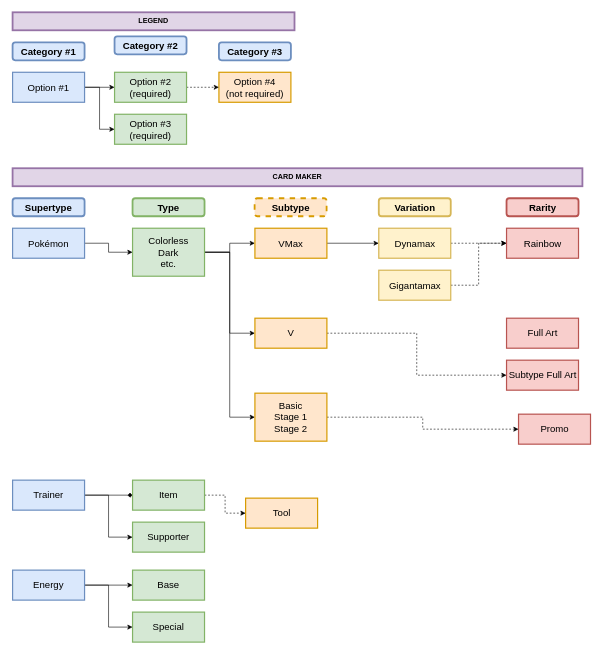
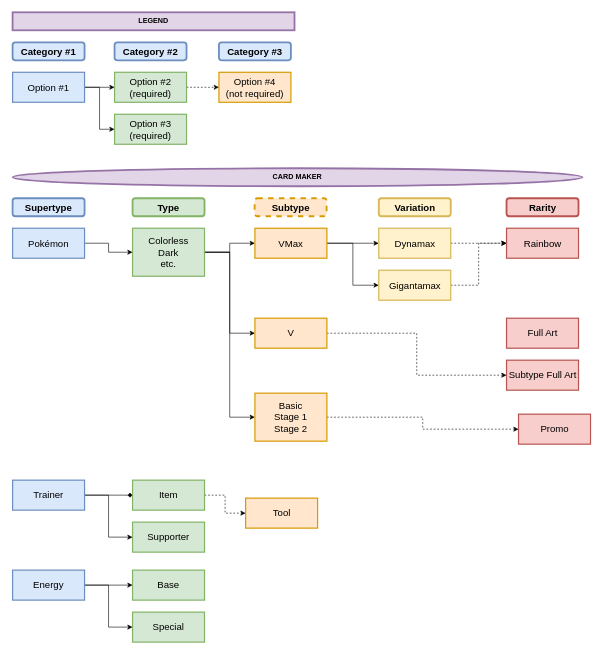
  <mxCell id="0" />
  <mxCell id="1" parent="0" />
  <mxCell id="2" style="edgeStyle=orthogonalEdgeStyle;rounded=0;orthogonalLoop=1;jettySize=auto;html=1;exitX=1;exitY=0.5;exitDx=0;exitDy=0;entryX=0;entryY=0.5;entryDx=0;entryDy=0;fontSize=16;" parent="1" source="4" target="22" edge="1"><mxGeometry relative="1" as="geometry" /></mxCell>
  <mxCell id="3" style="edgeStyle=orthogonalEdgeStyle;rounded=0;orthogonalLoop=1;jettySize=auto;html=1;exitX=1;exitY=0.5;exitDx=0;exitDy=0;entryX=0;entryY=0.5;entryDx=0;entryDy=0;fontSize=16;" parent="1" source="4" target="23" edge="1"><mxGeometry relative="1" as="geometry" /></mxCell>
  <mxCell id="4" value="Energy" style="rounded=0;whiteSpace=wrap;html=1;strokeWidth=2;fontSize=16;fillColor=#dae8fc;strokeColor=#6c8ebf;" parent="1" vertex="1"><mxGeometry x="20" y="950" width="120" height="50" as="geometry" /></mxCell>
  <mxCell id="5" value="Supertype" style="rounded=1;whiteSpace=wrap;html=1;strokeWidth=3;fontSize=16;fillColor=#dae8fc;strokeColor=#6c8ebf;fontStyle=1" parent="1" vertex="1"><mxGeometry x="20" y="330" width="120" height="30" as="geometry" /></mxCell>
  <mxCell id="6" value="Type" style="rounded=1;whiteSpace=wrap;html=1;strokeWidth=3;fontSize=16;fillColor=#d5e8d4;strokeColor=#82b366;fontStyle=1" parent="1" vertex="1"><mxGeometry x="220" y="330" width="120" height="30" as="geometry" /></mxCell>
  <mxCell id="7" value="Subtype" style="rounded=1;whiteSpace=wrap;html=1;strokeWidth=3;fontSize=16;fillColor=#ffe6cc;strokeColor=#d79b00;fontStyle=1;dashed=1;" parent="1" vertex="1"><mxGeometry x="423.5" y="330" width="120" height="30" as="geometry" /></mxCell>
  <mxCell id="8" value="Variation&lt;span style=&quot;color: rgba(0 , 0 , 0 , 0) ; font-family: monospace ; font-size: 0px ; white-space: nowrap&quot;&gt;%3CmxGraphModel%3E%3Croot%3E%3CmxCell%20id%3D%220%22%2F%3E%3CmxCell%20id%3D%221%22%20parent%3D%220%22%2F%3E%3CmxCell%20id%3D%222%22%20value%3D%22Stage%22%20style%3D%22rounded%3D1%3BwhiteSpace%3Dwrap%3Bhtml%3D1%3BstrokeWidth%3D2%3BfontSize%3D16%3B%22%20vertex%3D%221%22%20parent%3D%221%22%3E%3CmxGeometry%20x%3D%22620%22%20y%3D%2210%22%20width%3D%22120%22%20height%3D%2230%22%20as%3D%22geometry%22%2F%3E%3C%2FmxCell%3E%3C%2Froot%3E%3C%2FmxGraphModel%3E&lt;/span&gt;" style="rounded=1;whiteSpace=wrap;html=1;strokeWidth=3;fontSize=16;fillColor=#fff2cc;strokeColor=#d6b656;fontStyle=1" parent="1" vertex="1"><mxGeometry x="630.5" y="330" width="120" height="30" as="geometry" /></mxCell>
  <mxCell id="9" value="Rarity" style="rounded=1;whiteSpace=wrap;html=1;strokeWidth=3;fontSize=16;fillColor=#f8cecc;strokeColor=#b85450;fontStyle=1" parent="1" vertex="1"><mxGeometry x="843.5" y="330" width="120" height="30" as="geometry" /></mxCell>
  <mxCell id="10" style="edgeStyle=orthogonalEdgeStyle;rounded=0;orthogonalLoop=1;jettySize=auto;html=1;exitX=1;exitY=0.5;exitDx=0;exitDy=0;entryX=0;entryY=0.5;entryDx=0;entryDy=0;fontSize=16;" parent="1" source="11" target="18" edge="1"><mxGeometry relative="1" as="geometry" /></mxCell>
  <mxCell id="11" value="Pokémon" style="rounded=0;whiteSpace=wrap;html=1;strokeWidth=2;fontSize=16;fillColor=#dae8fc;strokeColor=#6c8ebf;" parent="1" vertex="1"><mxGeometry x="20" y="380" width="120" height="50" as="geometry" /></mxCell>
  <mxCell id="12" style="edgeStyle=orthogonalEdgeStyle;rounded=0;orthogonalLoop=1;jettySize=auto;html=1;exitX=1;exitY=0.5;exitDx=0;exitDy=0;entryX=0;entryY=0.5;entryDx=0;entryDy=0;fontSize=16;endArrow=diamond;" parent="1" source="14" target="20" edge="1"><mxGeometry relative="1" as="geometry" /></mxCell>
  <mxCell id="13" style="edgeStyle=orthogonalEdgeStyle;rounded=0;orthogonalLoop=1;jettySize=auto;html=1;exitX=1;exitY=0.5;exitDx=0;exitDy=0;entryX=0;entryY=0.5;entryDx=0;entryDy=0;fontSize=16;" parent="1" source="14" target="21" edge="1"><mxGeometry relative="1" as="geometry" /></mxCell>
  <mxCell id="14" value="Trainer" style="rounded=0;whiteSpace=wrap;html=1;strokeWidth=2;fontSize=16;fillColor=#dae8fc;strokeColor=#6c8ebf;" parent="1" vertex="1"><mxGeometry x="20" y="800" width="120" height="50" as="geometry" /></mxCell>
  <mxCell id="15" style="edgeStyle=orthogonalEdgeStyle;rounded=0;orthogonalLoop=1;jettySize=auto;html=1;exitX=1;exitY=0.5;exitDx=0;exitDy=0;fontSize=16;entryX=0;entryY=0.5;entryDx=0;entryDy=0;" parent="1" source="18" target="25" edge="1"><mxGeometry relative="1" as="geometry" /></mxCell>
  <mxCell id="16" style="edgeStyle=orthogonalEdgeStyle;rounded=0;orthogonalLoop=1;jettySize=auto;html=1;exitX=1;exitY=0.5;exitDx=0;exitDy=0;entryX=0;entryY=0.5;entryDx=0;entryDy=0;fontSize=16;" parent="1" source="18" target="27" edge="1"><mxGeometry relative="1" as="geometry" /></mxCell>
  <mxCell id="17" style="edgeStyle=orthogonalEdgeStyle;rounded=0;orthogonalLoop=1;jettySize=auto;html=1;exitX=1;exitY=0.5;exitDx=0;exitDy=0;entryX=0;entryY=0.5;entryDx=0;entryDy=0;fontSize=16;" parent="1" source="18" target="30" edge="1"><mxGeometry relative="1" as="geometry" /></mxCell>
  <mxCell id="18" value="Colorless&lt;br&gt;Dark&lt;br&gt;etc." style="rounded=0;whiteSpace=wrap;html=1;strokeWidth=2;fontSize=16;fillColor=#d5e8d4;strokeColor=#82b366;" parent="1" vertex="1"><mxGeometry x="220" y="380" width="120" height="80" as="geometry" /></mxCell>
  <mxCell id="19" style="edgeStyle=orthogonalEdgeStyle;rounded=0;orthogonalLoop=1;jettySize=auto;html=1;exitX=1;exitY=0.5;exitDx=0;exitDy=0;entryX=0;entryY=0.5;entryDx=0;entryDy=0;fontSize=16;dashed=1;" parent="1" source="20" target="39" edge="1"><mxGeometry relative="1" as="geometry" /></mxCell>
  <mxCell id="20" value="Item" style="rounded=0;whiteSpace=wrap;html=1;strokeWidth=2;fontSize=16;fillColor=#d5e8d4;strokeColor=#82b366;" parent="1" vertex="1"><mxGeometry x="220" y="800" width="120" height="50" as="geometry" /></mxCell>
  <mxCell id="21" value="Supporter" style="rounded=0;whiteSpace=wrap;html=1;strokeWidth=2;fontSize=16;fillColor=#d5e8d4;strokeColor=#82b366;" parent="1" vertex="1"><mxGeometry x="220" y="870" width="120" height="50" as="geometry" /></mxCell>
  <mxCell id="22" value="Base" style="rounded=0;whiteSpace=wrap;html=1;strokeWidth=2;fontSize=16;fillColor=#d5e8d4;strokeColor=#82b366;" parent="1" vertex="1"><mxGeometry x="220" y="950" width="120" height="50" as="geometry" /></mxCell>
  <mxCell id="23" value="Special" style="rounded=0;whiteSpace=wrap;html=1;strokeWidth=2;fontSize=16;fillColor=#d5e8d4;strokeColor=#82b366;" parent="1" vertex="1"><mxGeometry x="220" y="1020" width="120" height="50" as="geometry" /></mxCell>
  <mxCell id="24" style="edgeStyle=orthogonalEdgeStyle;rounded=0;orthogonalLoop=1;jettySize=auto;html=1;exitX=1;exitY=0.5;exitDx=0;exitDy=0;entryX=0;entryY=0.5;entryDx=0;entryDy=0;fontSize=16;dashed=1;" parent="1" source="25" target="35" edge="1"><mxGeometry relative="1" as="geometry" /></mxCell>
  <mxCell id="25" value="Basic&lt;br&gt;Stage 1&lt;br&gt;Stage 2" style="rounded=0;whiteSpace=wrap;html=1;strokeWidth=2;fontSize=16;fillColor=#ffe6cc;strokeColor=#d79b00;" parent="1" vertex="1"><mxGeometry x="424" y="655" width="120" height="80" as="geometry" /></mxCell>
  <mxCell id="26" style="edgeStyle=orthogonalEdgeStyle;rounded=0;orthogonalLoop=1;jettySize=auto;html=1;exitX=1;exitY=0.5;exitDx=0;exitDy=0;entryX=0;entryY=0.5;entryDx=0;entryDy=0;fontSize=16;dashed=1;" parent="1" source="27" target="37" edge="1"><mxGeometry relative="1" as="geometry" /></mxCell>
  <mxCell id="27" value="V" style="rounded=0;whiteSpace=wrap;html=1;strokeWidth=2;fontSize=16;fillColor=#ffe6cc;strokeColor=#d79b00;" parent="1" vertex="1"><mxGeometry x="424" y="530" width="120" height="50" as="geometry" /></mxCell>
  <mxCell id="28" style="edgeStyle=orthogonalEdgeStyle;rounded=0;orthogonalLoop=1;jettySize=auto;html=1;exitX=1;exitY=0.5;exitDx=0;exitDy=0;entryX=0;entryY=0.5;entryDx=0;entryDy=0;fontSize=16;" parent="1" source="30" target="32" edge="1"><mxGeometry relative="1" as="geometry" /></mxCell>
+ <mxCell id="29" style="edgeStyle=orthogonalEdgeStyle;rounded=0;orthogonalLoop=1;jettySize=auto;html=1;exitX=1;exitY=0.5;exitDx=0;exitDy=0;entryX=0;entryY=0.5;entryDx=0;entryDy=0;fontSize=16;" parent="1" source="30" target="34" edge="1"><mxGeometry relative="1" as="geometry" /></mxCell>
  <mxCell id="30" value="VMax" style="rounded=0;whiteSpace=wrap;html=1;strokeWidth=2;fontSize=16;fillColor=#ffe6cc;strokeColor=#d79b00;" parent="1" vertex="1"><mxGeometry x="424" y="380" width="120" height="50" as="geometry" /></mxCell>
  <mxCell id="31" style="edgeStyle=orthogonalEdgeStyle;rounded=0;orthogonalLoop=1;jettySize=auto;html=1;exitX=1;exitY=0.5;exitDx=0;exitDy=0;entryX=0;entryY=0.5;entryDx=0;entryDy=0;fontSize=16;dashed=1;" parent="1" source="32" target="38" edge="1"><mxGeometry relative="1" as="geometry" /></mxCell>
  <mxCell id="32" value="Dynamax&lt;span style=&quot;color: rgba(0 , 0 , 0 , 0) ; font-family: monospace ; font-size: 0px ; white-space: nowrap&quot;&gt;%3CmxGraphModel%3E%3Croot%3E%3CmxCell%20id%3D%220%22%2F%3E%3CmxCell%20id%3D%221%22%20parent%3D%220%22%2F%3E%3CmxCell%20id%3D%222%22%20value%3D%22V%22%20style%3D%22rounded%3D0%3BwhiteSpace%3Dwrap%3Bhtml%3D1%3BstrokeWidth%3D2%3BfontSize%3D16%3B%22%20vertex%3D%221%22%20parent%3D%221%22%3E%3CmxGeometry%20x%3D%22414%22%20y%3D%22180%22%20width%3D%22120%22%20height%3D%2250%22%20as%3D%22geometry%22%2F%3E%3C%2FmxCell%3E%3C%2Froot%3E%3C%2FmxGraphModel%3E&lt;/span&gt;" style="rounded=0;whiteSpace=wrap;html=1;strokeWidth=2;fontSize=16;fillColor=#fff2cc;strokeColor=#d6b656;" parent="1" vertex="1"><mxGeometry x="630.5" y="380" width="120" height="50" as="geometry" /></mxCell>
  <mxCell id="33" style="edgeStyle=orthogonalEdgeStyle;rounded=0;orthogonalLoop=1;jettySize=auto;html=1;exitX=1;exitY=0.5;exitDx=0;exitDy=0;entryX=0;entryY=0.5;entryDx=0;entryDy=0;fontSize=16;dashed=1;" parent="1" source="34" target="38" edge="1"><mxGeometry relative="1" as="geometry" /></mxCell>
  <mxCell id="34" value="Gigantamax" style="rounded=0;whiteSpace=wrap;html=1;strokeWidth=2;fontSize=16;fillColor=#fff2cc;strokeColor=#d6b656;" parent="1" vertex="1"><mxGeometry x="630.5" y="450" width="120" height="50" as="geometry" /></mxCell>
  <mxCell id="35" value="Promo" style="rounded=0;whiteSpace=wrap;html=1;strokeWidth=2;fontSize=16;fillColor=#f8cecc;strokeColor=#b85450;" parent="1" vertex="1"><mxGeometry x="863.5" y="690" width="120" height="50" as="geometry" /></mxCell>
  <mxCell id="36" value="Full Art" style="rounded=0;whiteSpace=wrap;html=1;strokeWidth=2;fontSize=16;fillColor=#f8cecc;strokeColor=#b85450;" parent="1" vertex="1"><mxGeometry x="843.5" y="530" width="120" height="50" as="geometry" /></mxCell>
  <mxCell id="37" value="Subtype Full Art" style="rounded=0;whiteSpace=wrap;html=1;strokeWidth=2;fontSize=16;fillColor=#f8cecc;strokeColor=#b85450;" parent="1" vertex="1"><mxGeometry x="843.5" y="600" width="120" height="50" as="geometry" /></mxCell>
  <mxCell id="38" value="Rainbow" style="rounded=0;whiteSpace=wrap;html=1;strokeWidth=2;fontSize=16;fillColor=#f8cecc;strokeColor=#b85450;" parent="1" vertex="1"><mxGeometry x="843.5" y="380" width="120" height="50" as="geometry" /></mxCell>
  <mxCell id="39" value="Tool" style="rounded=0;whiteSpace=wrap;html=1;strokeWidth=2;fontSize=16;fillColor=#ffe6cc;strokeColor=#d79b00;" parent="1" vertex="1"><mxGeometry x="408.5" y="830" width="120" height="50" as="geometry" /></mxCell>
  <mxCell id="40" value="Category #1" style="rounded=1;whiteSpace=wrap;html=1;strokeWidth=3;fontSize=16;fillColor=#dae8fc;strokeColor=#6c8ebf;fontStyle=1" vertex="1" parent="1"><mxGeometry x="20" y="70" width="120" height="30" as="geometry" /></mxCell>
  <mxCell id="41" style="edgeStyle=orthogonalEdgeStyle;rounded=0;orthogonalLoop=1;jettySize=auto;html=1;exitX=1;exitY=0.5;exitDx=0;exitDy=0;entryX=0;entryY=0.5;entryDx=0;entryDy=0;" edge="1" parent="1" source="43" target="46"><mxGeometry relative="1" as="geometry" /></mxCell>
  <mxCell id="42" style="edgeStyle=orthogonalEdgeStyle;rounded=0;orthogonalLoop=1;jettySize=auto;html=1;exitX=1;exitY=0.5;exitDx=0;exitDy=0;entryX=0;entryY=0.5;entryDx=0;entryDy=0;" edge="1" parent="1" source="43" target="49"><mxGeometry relative="1" as="geometry" /></mxCell>
  <mxCell id="43" value="Option #1" style="rounded=0;whiteSpace=wrap;html=1;strokeWidth=2;fontSize=16;fillColor=#dae8fc;strokeColor=#6c8ebf;" vertex="1" parent="1"><mxGeometry x="20" y="120" width="120" height="50" as="geometry" /></mxCell>
  <mxCell id="44" value="Option #4&lt;br&gt;(not required)" style="rounded=0;whiteSpace=wrap;html=1;strokeWidth=2;fontSize=16;fillColor=#ffe6cc;strokeColor=#d79b00;" vertex="1" parent="1"><mxGeometry x="364" y="120" width="120" height="50" as="geometry" /></mxCell>
  <mxCell id="45" style="edgeStyle=orthogonalEdgeStyle;rounded=0;orthogonalLoop=1;jettySize=auto;html=1;exitX=1;exitY=0.5;exitDx=0;exitDy=0;entryX=0;entryY=0.5;entryDx=0;entryDy=0;dashed=1;" edge="1" parent="1" source="46" target="44"><mxGeometry relative="1" as="geometry" /></mxCell>
  <mxCell id="46" value="Option #2&lt;br&gt;(required)" style="rounded=0;whiteSpace=wrap;html=1;strokeWidth=2;fontSize=16;fillColor=#d5e8d4;strokeColor=#82b366;" vertex="1" parent="1"><mxGeometry x="190" y="120" width="120" height="50" as="geometry" /></mxCell>
- <mxCell id="47" value="Category #2" style="rounded=1;whiteSpace=wrap;html=1;strokeWidth=3;fontSize=16;fillColor=#dae8fc;strokeColor=#6c8ebf;fontStyle=1" vertex="1" parent="1"><mxGeometry x="190" y="60" width="120" height="30" as="geometry" /></mxCell>
+ <mxCell id="47" value="Category #2" style="rounded=1;whiteSpace=wrap;html=1;strokeWidth=3;fontSize=16;fillColor=#dae8fc;strokeColor=#6c8ebf;fontStyle=1" vertex="1" parent="1"><mxGeometry x="190" y="70" width="120" height="30" as="geometry" /></mxCell>
  <mxCell id="48" value="Category #3" style="rounded=1;whiteSpace=wrap;html=1;strokeWidth=3;fontSize=16;fillColor=#dae8fc;strokeColor=#6c8ebf;fontStyle=1" vertex="1" parent="1"><mxGeometry x="364" y="70" width="120" height="30" as="geometry" /></mxCell>
  <mxCell id="49" value="Option #3&lt;br&gt;(required)" style="rounded=0;whiteSpace=wrap;html=1;strokeWidth=2;fontSize=16;fillColor=#d5e8d4;strokeColor=#82b366;" vertex="1" parent="1"><mxGeometry x="190" y="190" width="120" height="50" as="geometry" /></mxCell>
  <mxCell id="50" value="LEGEND" style="rounded=0;whiteSpace=wrap;html=1;fillColor=#e1d5e7;strokeColor=#9673a6;fontStyle=1;strokeWidth=3;" vertex="1" parent="1"><mxGeometry x="20" y="20" width="470" height="30" as="geometry" /></mxCell>
- <mxCell id="51" value="CARD MAKER" style="rounded=0;whiteSpace=wrap;html=1;fillColor=#e1d5e7;strokeColor=#9673a6;fontStyle=1;strokeWidth=3;" vertex="1" parent="1"><mxGeometry x="20" y="280" width="950" height="30" as="geometry" /></mxCell>
+ <mxCell id="51" value="CARD MAKER" style="ellipse;whiteSpace=wrap;html=1;fillColor=#e1d5e7;strokeColor=#9673a6;fontStyle=1;strokeWidth=3;" vertex="1" parent="1"><mxGeometry x="20" y="280" width="950" height="30" as="geometry" /></mxCell>
